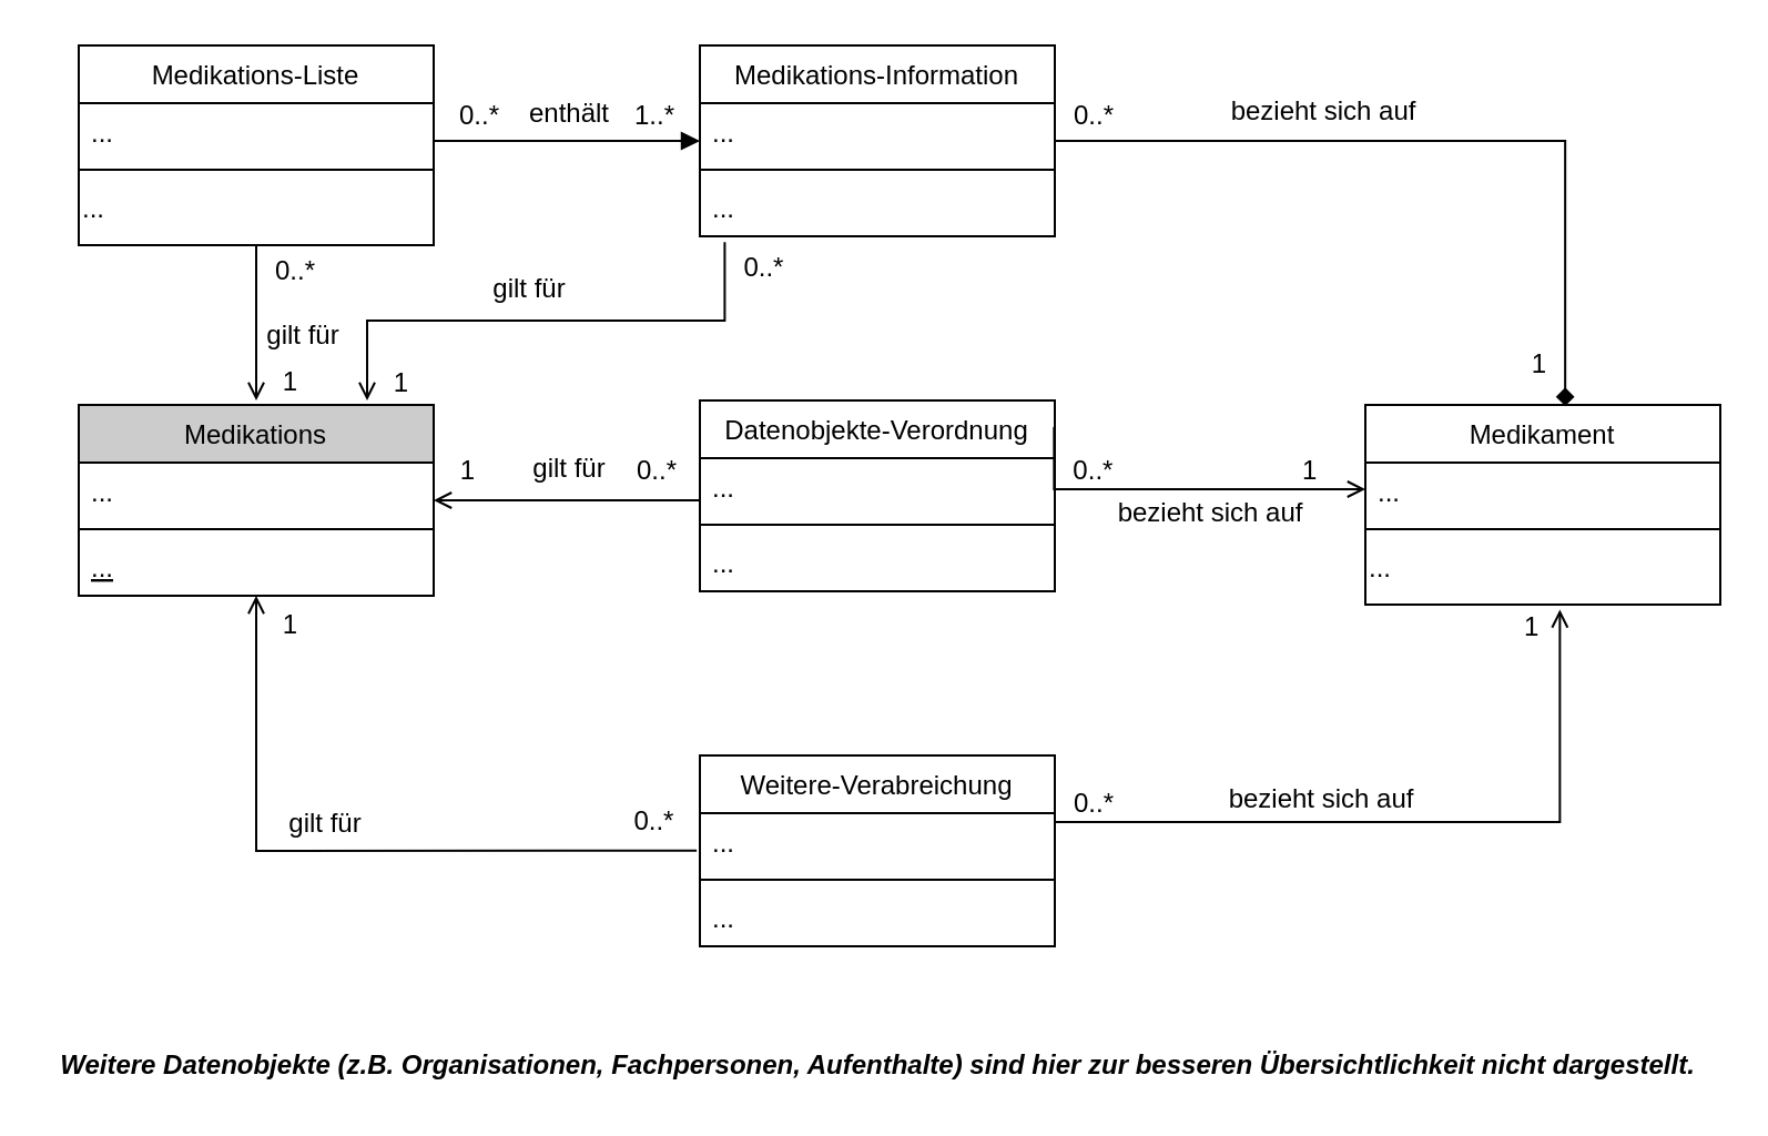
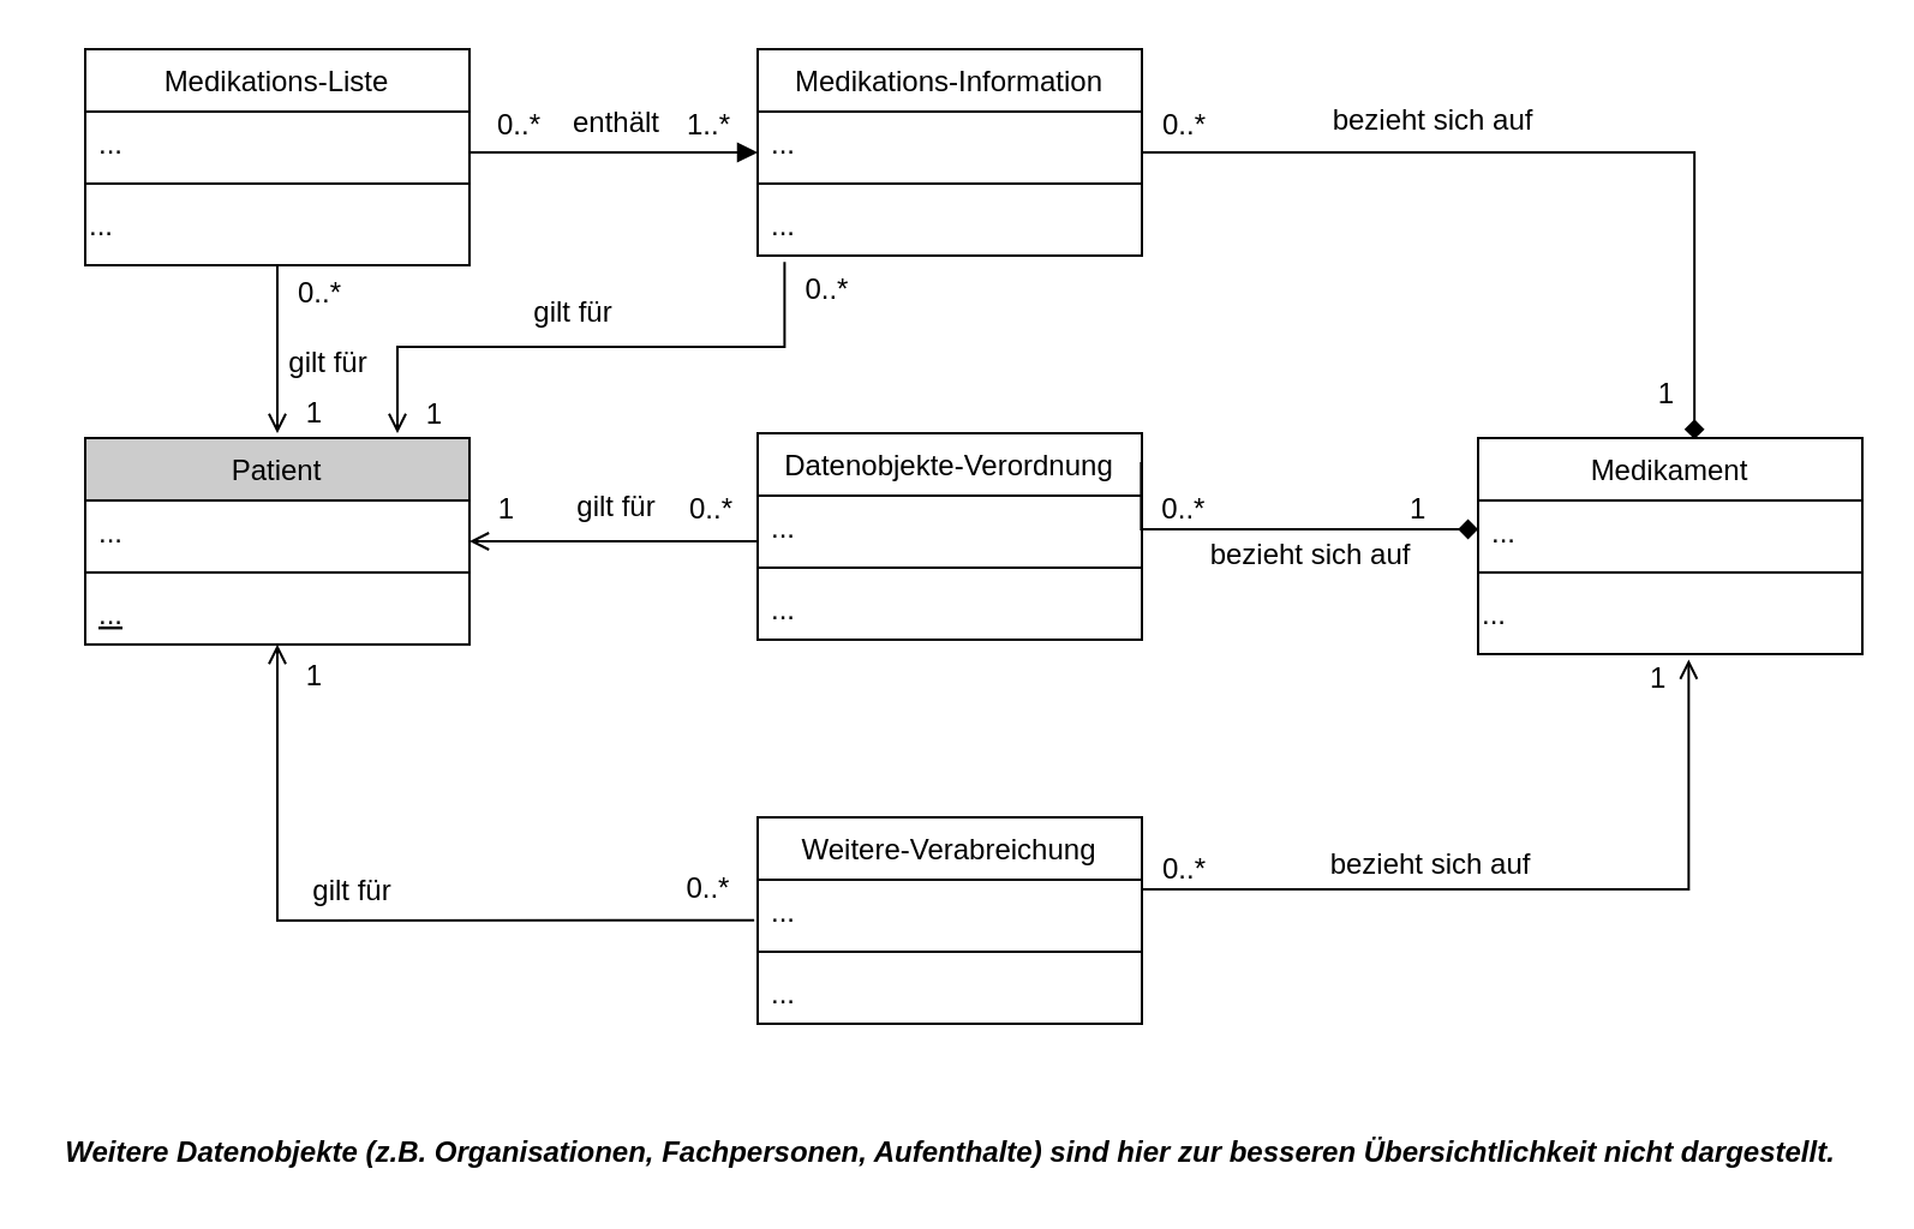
  <mxCell id="0" />
  <mxCell id="1" parent="0" />
  <mxCell id="2" value="Medikations-Liste" style="swimlane;fontStyle=0;align=center;verticalAlign=top;childLayout=stackLayout;horizontal=1;startSize=26;horizontalStack=0;resizeParent=1;resizeLast=0;collapsible=1;marginBottom=0;rounded=0;shadow=0;strokeWidth=1;" parent="1" vertex="1"><mxGeometry x="35" y="20" width="160" height="90" as="geometry"><mxRectangle x="230" y="140" width="160" height="26" as="alternateBounds" /></mxGeometry></mxCell>
  <mxCell id="3" value="..." style="text;align=left;verticalAlign=top;spacingLeft=4;spacingRight=4;overflow=hidden;rotatable=0;points=[[0,0.5],[1,0.5]];portConstraint=eastwest;" parent="2" vertex="1"><mxGeometry y="26" width="160" height="26" as="geometry" /></mxCell>
  <mxCell id="4" value="" style="line;html=1;strokeWidth=1;align=left;verticalAlign=middle;spacingTop=-1;spacingLeft=3;spacingRight=3;rotatable=0;labelPosition=right;points=[];portConstraint=eastwest;" parent="2" vertex="1"><mxGeometry y="52" width="160" height="8" as="geometry" /></mxCell>
  <mxCell id="5" value="..." style="text;whiteSpace=wrap;html=1;" vertex="1" parent="2"><mxGeometry y="60" width="160" height="30" as="geometry" /></mxCell>
- <mxCell id="6" value="Medikations" style="swimlane;fontStyle=0;align=center;verticalAlign=top;childLayout=stackLayout;horizontal=1;startSize=26;horizontalStack=0;resizeParent=1;resizeLast=0;collapsible=1;marginBottom=0;rounded=0;shadow=0;strokeWidth=1;labelBackgroundColor=none;fillColor=#CCCCCC;" parent="1" vertex="1"><mxGeometry x="35" y="182" width="160" height="86" as="geometry"><mxRectangle x="130" y="380" width="160" height="26" as="alternateBounds" /></mxGeometry></mxCell>
+ <mxCell id="6" value="Patient" style="swimlane;fontStyle=0;align=center;verticalAlign=top;childLayout=stackLayout;horizontal=1;startSize=26;horizontalStack=0;resizeParent=1;resizeLast=0;collapsible=1;marginBottom=0;rounded=0;shadow=0;strokeWidth=1;labelBackgroundColor=none;fillColor=#CCCCCC;" parent="1" vertex="1"><mxGeometry x="35" y="182" width="160" height="86" as="geometry"><mxRectangle x="130" y="380" width="160" height="26" as="alternateBounds" /></mxGeometry></mxCell>
  <mxCell id="7" value="..." style="text;align=left;verticalAlign=top;spacingLeft=4;spacingRight=4;overflow=hidden;rotatable=0;points=[[0,0.5],[1,0.5]];portConstraint=eastwest;" parent="6" vertex="1"><mxGeometry y="26" width="160" height="26" as="geometry" /></mxCell>
  <mxCell id="8" value="" style="line;html=1;strokeWidth=1;align=left;verticalAlign=middle;spacingTop=-1;spacingLeft=3;spacingRight=3;rotatable=0;labelPosition=right;points=[];portConstraint=eastwest;" parent="6" vertex="1"><mxGeometry y="52" width="160" height="8" as="geometry" /></mxCell>
  <mxCell id="9" value="..." style="text;align=left;verticalAlign=top;spacingLeft=4;spacingRight=4;overflow=hidden;rotatable=0;points=[[0,0.5],[1,0.5]];portConstraint=eastwest;fontStyle=4" parent="6" vertex="1"><mxGeometry y="60" width="160" height="26" as="geometry" /></mxCell>
  <mxCell id="10" value="Medikament" style="swimlane;fontStyle=0;align=center;verticalAlign=top;childLayout=stackLayout;horizontal=1;startSize=26;horizontalStack=0;resizeParent=1;resizeLast=0;collapsible=1;marginBottom=0;rounded=0;shadow=0;strokeWidth=1;" parent="1" vertex="1"><mxGeometry x="615" y="182" width="160" height="90" as="geometry"><mxRectangle x="340" y="380" width="170" height="26" as="alternateBounds" /></mxGeometry></mxCell>
  <mxCell id="11" value="..." style="text;align=left;verticalAlign=top;spacingLeft=4;spacingRight=4;overflow=hidden;rotatable=0;points=[[0,0.5],[1,0.5]];portConstraint=eastwest;" parent="10" vertex="1"><mxGeometry y="26" width="160" height="26" as="geometry" /></mxCell>
  <mxCell id="12" value="" style="line;html=1;strokeWidth=1;align=left;verticalAlign=middle;spacingTop=-1;spacingLeft=3;spacingRight=3;rotatable=0;labelPosition=right;points=[];portConstraint=eastwest;" parent="10" vertex="1"><mxGeometry y="52" width="160" height="8" as="geometry" /></mxCell>
  <mxCell id="13" value="..." style="text;whiteSpace=wrap;html=1;" vertex="1" parent="10"><mxGeometry y="60" width="160" height="30" as="geometry" /></mxCell>
  <mxCell id="14" value="" style="endArrow=block;shadow=0;strokeWidth=1;rounded=0;endFill=1;edgeStyle=elbowEdgeStyle;elbow=vertical;" parent="1" source="2" target="18" edge="1"><mxGeometry x="0.5" y="41" relative="1" as="geometry"><mxPoint x="375" y="132" as="sourcePoint" /><mxPoint x="535" y="132" as="targetPoint" /><mxPoint x="-40" y="32" as="offset" /></mxGeometry></mxCell>
  <mxCell id="15" value="0..*" style="resizable=0;align=left;verticalAlign=bottom;labelBackgroundColor=none;fontSize=12;" parent="14" connectable="0" vertex="1"><mxGeometry x="-1" relative="1" as="geometry"><mxPoint x="10" y="-3" as="offset" /></mxGeometry></mxCell>
  <mxCell id="16" value="1..*" style="resizable=0;align=right;verticalAlign=bottom;labelBackgroundColor=none;fontSize=12;" parent="14" connectable="0" vertex="1"><mxGeometry x="1" relative="1" as="geometry"><mxPoint x="-10" y="-3" as="offset" /></mxGeometry></mxCell>
  <mxCell id="17" value="enthält" style="text;html=1;resizable=0;points=[];;align=center;verticalAlign=middle;labelBackgroundColor=none;rounded=0;shadow=0;strokeWidth=1;fontSize=12;" parent="14" vertex="1" connectable="0"><mxGeometry x="0.5" y="49" relative="1" as="geometry"><mxPoint x="-30" y="36" as="offset" /></mxGeometry></mxCell>
  <mxCell id="18" value="Medikations-Information" style="swimlane;fontStyle=0;align=center;verticalAlign=top;childLayout=stackLayout;horizontal=1;startSize=26;horizontalStack=0;resizeParent=1;resizeLast=0;collapsible=1;marginBottom=0;rounded=0;shadow=0;strokeWidth=1;" parent="1" vertex="1"><mxGeometry x="315" y="20" width="160" height="86" as="geometry"><mxRectangle x="550" y="140" width="160" height="26" as="alternateBounds" /></mxGeometry></mxCell>
  <mxCell id="19" value="..." style="text;align=left;verticalAlign=top;spacingLeft=4;spacingRight=4;overflow=hidden;rotatable=0;points=[[0,0.5],[1,0.5]];portConstraint=eastwest;" parent="18" vertex="1"><mxGeometry y="26" width="160" height="26" as="geometry" /></mxCell>
  <mxCell id="20" value="" style="line;html=1;strokeWidth=1;align=left;verticalAlign=middle;spacingTop=-1;spacingLeft=3;spacingRight=3;rotatable=0;labelPosition=right;points=[];portConstraint=eastwest;" parent="18" vertex="1"><mxGeometry y="52" width="160" height="8" as="geometry" /></mxCell>
  <mxCell id="21" value="..." style="text;align=left;verticalAlign=top;spacingLeft=4;spacingRight=4;overflow=hidden;rotatable=0;points=[[0,0.5],[1,0.5]];portConstraint=eastwest;" parent="18" vertex="1"><mxGeometry y="60" width="160" height="26" as="geometry" /></mxCell>
  <mxCell id="22" value="" style="endArrow=diamond;shadow=0;strokeWidth=1;rounded=0;endFill=1;edgeStyle=elbowEdgeStyle;elbow=vertical;entryX=0.563;entryY=0.006;entryDx=0;entryDy=0;entryPerimeter=0;" edge="1" parent="1" source="18" target="10"><mxGeometry x="0.5" y="41" relative="1" as="geometry"><mxPoint x="485" y="50" as="sourcePoint" /><mxPoint x="615" y="62.717" as="targetPoint" /><mxPoint x="-40" y="32" as="offset" /><Array as="points"><mxPoint x="645" y="63" /></Array></mxGeometry></mxCell>
  <mxCell id="23" value="0..*" style="resizable=0;align=left;verticalAlign=bottom;labelBackgroundColor=none;fontSize=12;" connectable="0" vertex="1" parent="22"><mxGeometry x="-1" relative="1" as="geometry"><mxPoint x="7" y="-3" as="offset" /></mxGeometry></mxCell>
  <mxCell id="24" value="1" style="resizable=0;align=right;verticalAlign=bottom;labelBackgroundColor=none;fontSize=12;" connectable="0" vertex="1" parent="22"><mxGeometry x="1" relative="1" as="geometry"><mxPoint x="-7" y="-11" as="offset" /></mxGeometry></mxCell>
  <mxCell id="25" value="bezieht sich auf" style="text;html=1;resizable=0;points=[];;align=center;verticalAlign=middle;labelBackgroundColor=none;rounded=0;shadow=0;strokeWidth=1;fontSize=12;" vertex="1" connectable="0" parent="22"><mxGeometry x="0.5" y="49" relative="1" as="geometry"><mxPoint x="-159" y="-45" as="offset" /></mxGeometry></mxCell>
  <mxCell id="26" value="Datenobjekte-Verordnung" style="swimlane;fontStyle=0;align=center;verticalAlign=top;childLayout=stackLayout;horizontal=1;startSize=26;horizontalStack=0;resizeParent=1;resizeLast=0;collapsible=1;marginBottom=0;rounded=0;shadow=0;strokeWidth=1;" vertex="1" parent="1"><mxGeometry x="315" y="180" width="160" height="86" as="geometry"><mxRectangle x="550" y="140" width="160" height="26" as="alternateBounds" /></mxGeometry></mxCell>
  <mxCell id="27" value="..." style="text;align=left;verticalAlign=top;spacingLeft=4;spacingRight=4;overflow=hidden;rotatable=0;points=[[0,0.5],[1,0.5]];portConstraint=eastwest;" vertex="1" parent="26"><mxGeometry y="26" width="160" height="26" as="geometry" /></mxCell>
  <mxCell id="28" value="" style="line;html=1;strokeWidth=1;align=left;verticalAlign=middle;spacingTop=-1;spacingLeft=3;spacingRight=3;rotatable=0;labelPosition=right;points=[];portConstraint=eastwest;" vertex="1" parent="26"><mxGeometry y="52" width="160" height="8" as="geometry" /></mxCell>
  <mxCell id="29" value="..." style="text;align=left;verticalAlign=top;spacingLeft=4;spacingRight=4;overflow=hidden;rotatable=0;points=[[0,0.5],[1,0.5]];portConstraint=eastwest;" vertex="1" parent="26"><mxGeometry y="60" width="160" height="26" as="geometry" /></mxCell>
  <mxCell id="30" value="Weitere-Verabreichung" style="swimlane;fontStyle=0;align=center;verticalAlign=top;childLayout=stackLayout;horizontal=1;startSize=26;horizontalStack=0;resizeParent=1;resizeLast=0;collapsible=1;marginBottom=0;rounded=0;shadow=0;strokeWidth=1;" vertex="1" parent="1"><mxGeometry x="315" y="340" width="160" height="86" as="geometry"><mxRectangle x="550" y="140" width="160" height="26" as="alternateBounds" /></mxGeometry></mxCell>
  <mxCell id="31" value="..." style="text;align=left;verticalAlign=top;spacingLeft=4;spacingRight=4;overflow=hidden;rotatable=0;points=[[0,0.5],[1,0.5]];portConstraint=eastwest;" vertex="1" parent="30"><mxGeometry y="26" width="160" height="26" as="geometry" /></mxCell>
  <mxCell id="32" value="" style="line;html=1;strokeWidth=1;align=left;verticalAlign=middle;spacingTop=-1;spacingLeft=3;spacingRight=3;rotatable=0;labelPosition=right;points=[];portConstraint=eastwest;" vertex="1" parent="30"><mxGeometry y="52" width="160" height="8" as="geometry" /></mxCell>
  <mxCell id="33" value="..." style="text;align=left;verticalAlign=top;spacingLeft=4;spacingRight=4;overflow=hidden;rotatable=0;points=[[0,0.5],[1,0.5]];portConstraint=eastwest;" vertex="1" parent="30"><mxGeometry y="60" width="160" height="26" as="geometry" /></mxCell>
- <mxCell id="34" value="" style="endArrow=open;shadow=0;strokeWidth=1;rounded=0;endFill=1;edgeStyle=elbowEdgeStyle;elbow=vertical;exitX=0.998;exitY=0.14;exitDx=0;exitDy=0;exitPerimeter=0;" edge="1" parent="1" source="26" target="10"><mxGeometry x="0.5" y="41" relative="1" as="geometry"><mxPoint x="485" y="73" as="sourcePoint" /><mxPoint x="655.08" y="190.54" as="targetPoint" /><mxPoint x="-40" y="32" as="offset" /><Array as="points"><mxPoint x="535" y="220" /></Array></mxGeometry></mxCell>
+ <mxCell id="34" value="" style="endArrow=diamond;shadow=0;strokeWidth=1;rounded=0;endFill=1;edgeStyle=elbowEdgeStyle;elbow=vertical;exitX=0.998;exitY=0.14;exitDx=0;exitDy=0;exitPerimeter=0;" edge="1" parent="1" source="26" target="10"><mxGeometry x="0.5" y="41" relative="1" as="geometry"><mxPoint x="485" y="73" as="sourcePoint" /><mxPoint x="655.08" y="190.54" as="targetPoint" /><mxPoint x="-40" y="32" as="offset" /><Array as="points"><mxPoint x="535" y="220" /></Array></mxGeometry></mxCell>
  <mxCell id="35" value="0..*" style="resizable=0;align=left;verticalAlign=bottom;labelBackgroundColor=none;fontSize=12;" connectable="0" vertex="1" parent="34"><mxGeometry x="-1" relative="1" as="geometry"><mxPoint x="7" y="28" as="offset" /></mxGeometry></mxCell>
  <mxCell id="36" value="1" style="resizable=0;align=right;verticalAlign=bottom;labelBackgroundColor=none;fontSize=12;" connectable="0" vertex="1" parent="34"><mxGeometry x="1" relative="1" as="geometry"><mxPoint x="-20" as="offset" /></mxGeometry></mxCell>
  <mxCell id="37" value="bezieht sich auf" style="text;html=1;resizable=0;points=[];;align=center;verticalAlign=middle;labelBackgroundColor=none;rounded=0;shadow=0;strokeWidth=1;fontSize=12;" vertex="1" connectable="0" parent="34"><mxGeometry x="0.5" y="49" relative="1" as="geometry"><mxPoint x="-28" y="59" as="offset" /></mxGeometry></mxCell>
  <mxCell id="38" value="" style="endArrow=open;shadow=0;strokeWidth=1;rounded=0;endFill=1;edgeStyle=elbowEdgeStyle;elbow=vertical;entryX=0.548;entryY=1.076;entryDx=0;entryDy=0;entryPerimeter=0;" edge="1" parent="1" source="30" target="13"><mxGeometry x="0.5" y="41" relative="1" as="geometry"><mxPoint x="484.68" y="202.04" as="sourcePoint" /><mxPoint x="625" y="230" as="targetPoint" /><mxPoint x="-40" y="32" as="offset" /><Array as="points"><mxPoint x="555" y="370" /></Array></mxGeometry></mxCell>
  <mxCell id="39" value="0..*" style="resizable=0;align=left;verticalAlign=bottom;labelBackgroundColor=none;fontSize=12;" connectable="0" vertex="1" parent="38"><mxGeometry x="-1" relative="1" as="geometry"><mxPoint x="7" as="offset" /></mxGeometry></mxCell>
  <mxCell id="40" value="1" style="resizable=0;align=right;verticalAlign=bottom;labelBackgroundColor=none;fontSize=12;" connectable="0" vertex="1" parent="38"><mxGeometry x="1" relative="1" as="geometry"><mxPoint x="-8" y="16" as="offset" /></mxGeometry></mxCell>
  <mxCell id="41" value="bezieht sich auf" style="text;html=1;resizable=0;points=[];;align=center;verticalAlign=middle;labelBackgroundColor=none;rounded=0;shadow=0;strokeWidth=1;fontSize=12;" vertex="1" connectable="0" parent="38"><mxGeometry x="0.5" y="49" relative="1" as="geometry"><mxPoint x="-59" y="5" as="offset" /></mxGeometry></mxCell>
  <mxCell id="42" value="" style="endArrow=open;shadow=0;strokeWidth=1;rounded=0;endFill=1;edgeStyle=elbowEdgeStyle;elbow=vertical;exitX=0.5;exitY=1;exitDx=0;exitDy=0;" edge="1" parent="1" source="5"><mxGeometry x="0.5" y="41" relative="1" as="geometry"><mxPoint x="484.68" y="202.04" as="sourcePoint" /><mxPoint x="115" y="180" as="targetPoint" /><mxPoint x="-40" y="32" as="offset" /><Array as="points"><mxPoint x="155" y="140" /></Array></mxGeometry></mxCell>
  <mxCell id="43" value="0..*" style="resizable=0;align=left;verticalAlign=bottom;labelBackgroundColor=none;fontSize=12;" connectable="0" vertex="1" parent="42"><mxGeometry x="-1" relative="1" as="geometry"><mxPoint x="7" y="20" as="offset" /></mxGeometry></mxCell>
  <mxCell id="44" value="1" style="resizable=0;align=right;verticalAlign=bottom;labelBackgroundColor=none;fontSize=12;" connectable="0" vertex="1" parent="42"><mxGeometry x="1" relative="1" as="geometry"><mxPoint x="20" as="offset" /></mxGeometry></mxCell>
  <mxCell id="45" value="gilt für" style="text;html=1;resizable=0;points=[];;align=center;verticalAlign=middle;labelBackgroundColor=none;rounded=0;shadow=0;strokeWidth=1;fontSize=12;" vertex="1" connectable="0" parent="42"><mxGeometry x="0.5" y="49" relative="1" as="geometry"><mxPoint x="-29" y="-13" as="offset" /></mxGeometry></mxCell>
  <mxCell id="46" value="" style="endArrow=open;shadow=0;strokeWidth=1;rounded=0;endFill=1;edgeStyle=elbowEdgeStyle;elbow=vertical;exitX=0.07;exitY=1.099;exitDx=0;exitDy=0;exitPerimeter=0;" edge="1" parent="1" source="21"><mxGeometry x="0.5" y="41" relative="1" as="geometry"><mxPoint x="125" y="120" as="sourcePoint" /><mxPoint x="165" y="180" as="targetPoint" /><mxPoint x="-40" y="32" as="offset" /><Array as="points" /></mxGeometry></mxCell>
  <mxCell id="47" value="0..*" style="resizable=0;align=left;verticalAlign=bottom;labelBackgroundColor=none;fontSize=12;" connectable="0" vertex="1" parent="46"><mxGeometry x="-1" relative="1" as="geometry"><mxPoint x="7" y="20" as="offset" /></mxGeometry></mxCell>
  <mxCell id="48" value="1" style="resizable=0;align=right;verticalAlign=bottom;labelBackgroundColor=none;fontSize=12;" connectable="0" vertex="1" parent="46"><mxGeometry x="1" relative="1" as="geometry"><mxPoint x="20" as="offset" /></mxGeometry></mxCell>
  <mxCell id="49" value="gilt für" style="text;html=1;resizable=0;points=[];;align=center;verticalAlign=middle;labelBackgroundColor=none;rounded=0;shadow=0;strokeWidth=1;fontSize=12;" vertex="1" connectable="0" parent="46"><mxGeometry x="0.5" y="49" relative="1" as="geometry"><mxPoint x="50" y="-64" as="offset" /></mxGeometry></mxCell>
  <mxCell id="50" value="" style="endArrow=open;shadow=0;strokeWidth=1;rounded=0;endFill=1;edgeStyle=elbowEdgeStyle;elbow=vertical;" edge="1" parent="1" source="26"><mxGeometry x="0.5" y="41" relative="1" as="geometry"><mxPoint x="135" y="130" as="sourcePoint" /><mxPoint x="195" y="225" as="targetPoint" /><mxPoint x="-40" y="32" as="offset" /><Array as="points"><mxPoint x="275" y="225" /></Array></mxGeometry></mxCell>
  <mxCell id="51" value="0..*" style="resizable=0;align=left;verticalAlign=bottom;labelBackgroundColor=none;fontSize=12;" connectable="0" vertex="1" parent="50"><mxGeometry x="-1" relative="1" as="geometry"><mxPoint x="-30" y="-5" as="offset" /></mxGeometry></mxCell>
  <mxCell id="52" value="1" style="resizable=0;align=right;verticalAlign=bottom;labelBackgroundColor=none;fontSize=12;" connectable="0" vertex="1" parent="50"><mxGeometry x="1" relative="1" as="geometry"><mxPoint x="20" y="-5" as="offset" /></mxGeometry></mxCell>
  <mxCell id="53" value="gilt für" style="text;html=1;resizable=0;points=[];;align=center;verticalAlign=middle;labelBackgroundColor=none;rounded=0;shadow=0;strokeWidth=1;fontSize=12;" vertex="1" connectable="0" parent="50"><mxGeometry x="0.5" y="49" relative="1" as="geometry"><mxPoint x="30" y="-64" as="offset" /></mxGeometry></mxCell>
  <mxCell id="54" value="" style="endArrow=open;shadow=0;strokeWidth=1;rounded=0;endFill=1;edgeStyle=elbowEdgeStyle;elbow=vertical;exitX=-0.009;exitY=0.648;exitDx=0;exitDy=0;exitPerimeter=0;" edge="1" parent="1" source="31" target="9"><mxGeometry x="0.5" y="41" relative="1" as="geometry"><mxPoint x="325" y="235" as="sourcePoint" /><mxPoint x="205" y="235" as="targetPoint" /><mxPoint x="-40" y="32" as="offset" /><Array as="points"><mxPoint x="215" y="383" /></Array></mxGeometry></mxCell>
  <mxCell id="55" value="0..*" style="resizable=0;align=left;verticalAlign=bottom;labelBackgroundColor=none;fontSize=12;" connectable="0" vertex="1" parent="54"><mxGeometry x="-1" relative="1" as="geometry"><mxPoint x="-30" y="-5" as="offset" /></mxGeometry></mxCell>
  <mxCell id="56" value="1" style="resizable=0;align=right;verticalAlign=bottom;labelBackgroundColor=none;fontSize=12;" connectable="0" vertex="1" parent="54"><mxGeometry x="1" relative="1" as="geometry"><mxPoint x="20" y="22" as="offset" /></mxGeometry></mxCell>
  <mxCell id="57" value="gilt für" style="text;html=1;resizable=0;points=[];;align=center;verticalAlign=middle;labelBackgroundColor=none;rounded=0;shadow=0;strokeWidth=1;fontSize=12;" vertex="1" connectable="0" parent="54"><mxGeometry x="0.5" y="49" relative="1" as="geometry"><mxPoint x="79" y="24" as="offset" /></mxGeometry></mxCell>
  <mxCell id="58" value="&lt;b&gt;&lt;i&gt;Weitere Datenobjekte (z.B. Organisationen, Fachpersonen, Aufenthalte) sind hier zur besseren Übersichtlichkeit nicht dargestellt.&lt;/i&gt;&lt;/b&gt;" style="text;html=1;resizable=0;autosize=1;align=center;verticalAlign=middle;points=[];fillColor=none;strokeColor=none;rounded=0;labelBackgroundColor=none;" vertex="1" parent="1"><mxGeometry x="20" y="470" width="750" height="20" as="geometry" /></mxCell>
